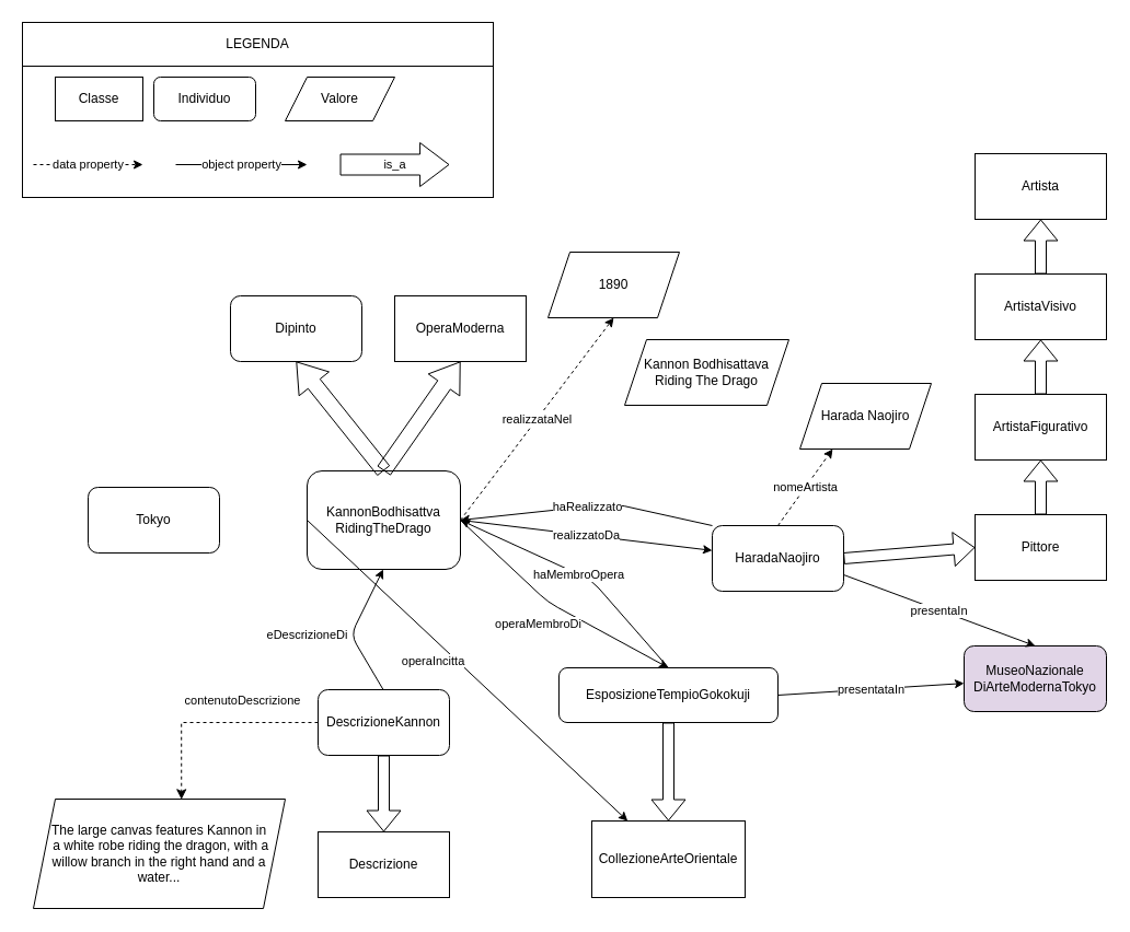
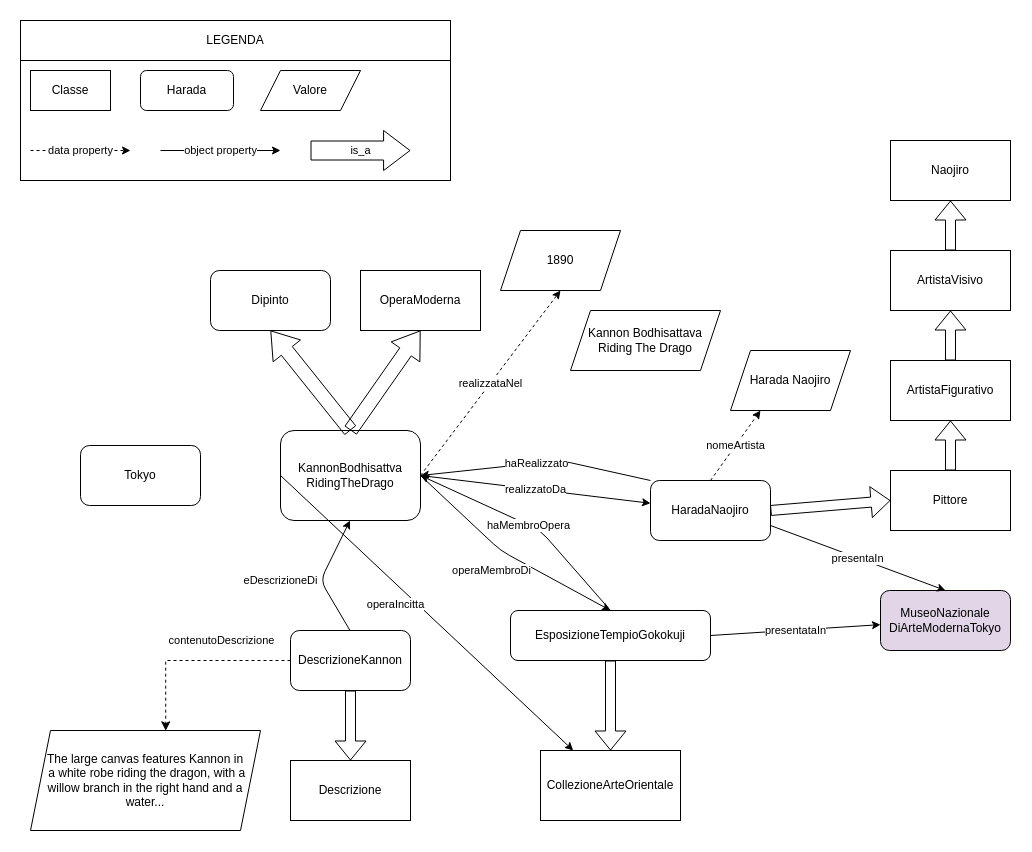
  <mxCell id="0" />
  <mxCell id="1" parent="0" />
  <mxCell id="2" value="eDescrizioneDi" style="endArrow=classic;html=1;exitX=0.5;exitY=1;exitDx=0;exitDy=0;entryX=0.5;entryY=0;entryDx=0;entryDy=0;" parent="1" edge="1"><mxGeometry x="-0.07" y="40" width="50" height="50" relative="1" as="geometry"><mxPoint x="349.5" y="630" as="sourcePoint" /><mxPoint x="349.5" y="520" as="targetPoint" /><Array as="points"><mxPoint x="320" y="580" /></Array><mxPoint x="-4" y="18" as="offset" /></mxGeometry></mxCell>
  <mxCell id="3" value="KannonBodhisattva&lt;br&gt;RidingTheDrago" style="rounded=1;whiteSpace=wrap;html=1;" parent="1" vertex="1"><mxGeometry x="280" y="430" width="140" height="90" as="geometry" /></mxCell>
  <mxCell id="4" value="" style="shape=flexArrow;endArrow=classic;html=1;width=14;endSize=8.2;exitX=0.5;exitY=0;exitDx=0;exitDy=0;entryX=0.5;entryY=1;entryDx=0;entryDy=0;" parent="1" source="3" target="6" edge="1"><mxGeometry width="50" height="50" relative="1" as="geometry"><mxPoint x="340" y="300" as="sourcePoint" /><mxPoint x="360" y="230" as="targetPoint" /><Array as="points" /></mxGeometry></mxCell>
  <mxCell id="5" value="DescrizioneKannon" style="rounded=1;whiteSpace=wrap;html=1;" parent="1" vertex="1"><mxGeometry x="290" y="630" width="120" height="60" as="geometry" /></mxCell>
  <mxCell id="6" value="Dipinto" style="whiteSpace=wrap;html=1;rounded=1;" parent="1" vertex="1"><mxGeometry x="210" y="270" width="120" height="60" as="geometry" /></mxCell>
  <mxCell id="7" value="OperaModerna" style="rounded=0;whiteSpace=wrap;html=1;" parent="1" vertex="1"><mxGeometry x="360" y="270" width="120" height="60" as="geometry" /></mxCell>
  <mxCell id="8" value="" style="shape=flexArrow;endArrow=classic;html=1;width=14;endSize=8.2;exitX=0.5;exitY=0;exitDx=0;exitDy=0;entryX=0.5;entryY=1;entryDx=0;entryDy=0;" parent="1" source="3" target="7" edge="1"><mxGeometry width="50" height="50" relative="1" as="geometry"><mxPoint x="450" y="290" as="sourcePoint" /><mxPoint x="445" y="220" as="targetPoint" /><Array as="points" /></mxGeometry></mxCell>
  <mxCell id="9" value="realizzatoDa" style="endArrow=classic;html=1;exitX=1;exitY=0.5;exitDx=0;exitDy=0;" parent="1" source="3" target="10" edge="1"><mxGeometry width="50" height="50" relative="1" as="geometry"><mxPoint x="510" y="390" as="sourcePoint" /><mxPoint x="580" y="410" as="targetPoint" /></mxGeometry></mxCell>
  <mxCell id="10" value="HaradaNaojiro" style="rounded=1;whiteSpace=wrap;html=1;" parent="1" vertex="1"><mxGeometry x="650" y="480" width="120" height="60" as="geometry" /></mxCell>
  <mxCell id="11" value="1890" style="shape=parallelogram;perimeter=parallelogramPerimeter;whiteSpace=wrap;html=1;fixedSize=1;" parent="1" vertex="1"><mxGeometry x="500" y="230" width="120" height="60" as="geometry" /></mxCell>
  <mxCell id="12" value="realizzataNel" style="endArrow=classic;html=1;entryX=0.5;entryY=1;entryDx=0;entryDy=0;dashed=1;" parent="1" target="11" edge="1"><mxGeometry width="50" height="50" relative="1" as="geometry"><mxPoint x="420" y="475" as="sourcePoint" /><mxPoint x="540" y="260" as="targetPoint" /></mxGeometry></mxCell>
  <mxCell id="13" value="Kannon Bodhisattava Riding The Drago" style="shape=parallelogram;perimeter=parallelogramPerimeter;whiteSpace=wrap;html=1;fixedSize=1;" parent="1" vertex="1"><mxGeometry x="570" y="310" width="150" height="60" as="geometry" /></mxCell>
  <mxCell id="14" value="contenutoDescrizione" style="edgeStyle=orthogonalEdgeStyle;rounded=0;orthogonalLoop=1;jettySize=auto;html=1;entryX=0.588;entryY=0.003;entryDx=0;entryDy=0;endSize=7;dashed=1;entryPerimeter=0;" parent="1" target="25" edge="1"><mxGeometry x="-0.289" y="-20" relative="1" as="geometry"><Array as="points"><mxPoint x="165" y="660" /></Array><mxPoint x="472.5" y="690" as="targetPoint" /><mxPoint x="290" y="660" as="sourcePoint" /><mxPoint as="offset" /></mxGeometry></mxCell>
  <mxCell id="15" value="Descrizione" style="rounded=0;whiteSpace=wrap;html=1;" parent="1" vertex="1"><mxGeometry x="290" y="760" width="120" height="60" as="geometry" /></mxCell>
  <mxCell id="16" value="" style="shape=flexArrow;endArrow=classic;html=1;exitX=0.5;exitY=1;exitDx=0;exitDy=0;entryX=0.5;entryY=0;entryDx=0;entryDy=0;" parent="1" source="5" target="15" edge="1"><mxGeometry width="50" height="50" relative="1" as="geometry"><mxPoint x="480" y="590" as="sourcePoint" /><mxPoint x="530" y="540" as="targetPoint" /></mxGeometry></mxCell>
- <mxCell id="17" value="Artista" style="rounded=0;whiteSpace=wrap;html=1;" parent="1" vertex="1"><mxGeometry x="890" y="140" width="120" height="60" as="geometry" /></mxCell>
+ <mxCell id="17" value="Naojiro" style="rounded=0;whiteSpace=wrap;html=1;" parent="1" vertex="1"><mxGeometry x="890" y="140" width="120" height="60" as="geometry" /></mxCell>
  <mxCell id="18" value="Pittore" style="rounded=0;whiteSpace=wrap;html=1;" parent="1" vertex="1"><mxGeometry x="890" y="470" width="120" height="60" as="geometry" /></mxCell>
  <mxCell id="19" value="ArtistaVisivo" style="rounded=0;whiteSpace=wrap;html=1;" parent="1" vertex="1"><mxGeometry x="890" y="250" width="120" height="60" as="geometry" /></mxCell>
  <mxCell id="20" value="ArtistaFigurativo" style="rounded=0;whiteSpace=wrap;html=1;" parent="1" vertex="1"><mxGeometry x="890" y="360" width="120" height="60" as="geometry" /></mxCell>
  <mxCell id="21" value="" style="shape=flexArrow;endArrow=classic;html=1;exitX=1;exitY=0.5;exitDx=0;exitDy=0;entryX=0;entryY=0.5;entryDx=0;entryDy=0;" parent="1" source="10" target="18" edge="1"><mxGeometry width="50" height="50" relative="1" as="geometry"><mxPoint x="860" y="440" as="sourcePoint" /><mxPoint x="780" y="475" as="targetPoint" /></mxGeometry></mxCell>
  <mxCell id="22" value="" style="shape=flexArrow;endArrow=classic;html=1;exitX=0.5;exitY=0;exitDx=0;exitDy=0;entryX=0.5;entryY=1;entryDx=0;entryDy=0;" parent="1" source="18" target="20" edge="1"><mxGeometry width="50" height="50" relative="1" as="geometry"><mxPoint x="945" y="230" as="sourcePoint" /><mxPoint x="995" y="180" as="targetPoint" /></mxGeometry></mxCell>
  <mxCell id="23" value="" style="shape=flexArrow;endArrow=classic;html=1;exitX=0.5;exitY=0;exitDx=0;exitDy=0;entryX=0.5;entryY=1;entryDx=0;entryDy=0;" parent="1" source="20" target="19" edge="1"><mxGeometry width="50" height="50" relative="1" as="geometry"><mxPoint x="905" y="360" as="sourcePoint" /><mxPoint x="895" y="310" as="targetPoint" /></mxGeometry></mxCell>
  <mxCell id="24" value="" style="shape=flexArrow;endArrow=classic;html=1;exitX=0.5;exitY=0;exitDx=0;exitDy=0;entryX=0.5;entryY=1;entryDx=0;entryDy=0;" parent="1" source="19" target="17" edge="1"><mxGeometry width="50" height="50" relative="1" as="geometry"><mxPoint x="1015" y="480" as="sourcePoint" /><mxPoint x="895" y="200" as="targetPoint" /></mxGeometry></mxCell>
  <mxCell id="25" value="The large canvas features Kannon in&lt;br&gt;&amp;nbsp;a white robe riding the dragon, with a willow branch in the right hand and a water..." style="shape=parallelogram;perimeter=parallelogramPerimeter;whiteSpace=wrap;html=1;fixedSize=1;" parent="1" vertex="1"><mxGeometry x="30" y="730" width="230" height="100" as="geometry" /></mxCell>
  <mxCell id="26" value="LEGENDA" style="rounded=0;whiteSpace=wrap;html=1;" parent="1" vertex="1"><mxGeometry x="20" y="20" width="430" height="40" as="geometry" /></mxCell>
  <mxCell id="27" value="" style="rounded=0;whiteSpace=wrap;html=1;" parent="1" vertex="1"><mxGeometry x="20" y="60" width="430" height="120" as="geometry" /></mxCell>
- <mxCell id="28" value="Classe" style="rounded=0;whiteSpace=wrap;html=1;" parent="1" vertex="1"><mxGeometry x="50" y="70" width="80" height="40" as="geometry" /></mxCell>
- <mxCell id="29" value="Individuo" style="rounded=1;whiteSpace=wrap;html=1;" parent="1" vertex="1"><mxGeometry x="140" y="70" width="93" height="40" as="geometry" /></mxCell>
+ <mxCell id="28" value="Classe" style="rounded=0;whiteSpace=wrap;html=1;" parent="1" vertex="1"><mxGeometry x="30" y="70" width="80" height="40" as="geometry" /></mxCell>
+ <mxCell id="29" value="Harada" style="rounded=1;whiteSpace=wrap;html=1;" parent="1" vertex="1"><mxGeometry x="140" y="70" width="93" height="40" as="geometry" /></mxCell>
  <mxCell id="30" value="Valore" style="shape=parallelogram;perimeter=parallelogramPerimeter;whiteSpace=wrap;html=1;fixedSize=1;" parent="1" vertex="1"><mxGeometry x="260" y="70" width="100" height="40" as="geometry" /></mxCell>
  <mxCell id="31" value="data property" style="endArrow=classic;html=1;dashed=1;" parent="1" edge="1"><mxGeometry width="50" height="50" relative="1" as="geometry"><mxPoint x="30" y="150" as="sourcePoint" /><mxPoint x="130" y="150" as="targetPoint" /></mxGeometry></mxCell>
  <mxCell id="32" value="object property" style="endArrow=classic;html=1;" parent="1" edge="1"><mxGeometry width="50" height="50" relative="1" as="geometry"><mxPoint x="160" y="150" as="sourcePoint" /><mxPoint x="280" y="150" as="targetPoint" /></mxGeometry></mxCell>
  <mxCell id="33" value="is_a" style="shape=flexArrow;endArrow=classic;html=1;width=19;endSize=8.47;" parent="1" edge="1"><mxGeometry width="50" height="50" relative="1" as="geometry"><mxPoint x="310" y="150" as="sourcePoint" /><mxPoint x="410" y="150" as="targetPoint" /></mxGeometry></mxCell>
  <mxCell id="34" value="operaIncitta" style="endArrow=classic;html=1;exitX=0;exitY=0.5;exitDx=0;exitDy=0;" parent="1" source="3" target="36" edge="1"><mxGeometry x="-0.143" y="-15" width="50" height="50" relative="1" as="geometry"><mxPoint x="190" y="365" as="sourcePoint" /><mxPoint x="160" y="315" as="targetPoint" /><mxPoint as="offset" /></mxGeometry></mxCell>
  <mxCell id="35" value="Tokyo" style="rounded=1;whiteSpace=wrap;html=1;" parent="1" vertex="1"><mxGeometry x="80" y="445" width="120" height="60" as="geometry" /></mxCell>
  <mxCell id="36" value="CollezioneArteOrientale" style="rounded=0;whiteSpace=wrap;html=1;" parent="1" vertex="1"><mxGeometry x="540" y="750" width="140" height="70" as="geometry" /></mxCell>
  <mxCell id="37" value="presentataIn" style="endArrow=classic;html=1;exitX=1;exitY=0.5;exitDx=0;exitDy=0;" parent="1" source="40" target="38" edge="1"><mxGeometry width="50" height="50" relative="1" as="geometry"><mxPoint x="720" y="615" as="sourcePoint" /><mxPoint x="720" y="810" as="targetPoint" /></mxGeometry></mxCell>
  <mxCell id="38" value="MuseoNazionale&lt;br&gt;DiArteModernaTokyo" style="rounded=1;whiteSpace=wrap;html=1;fillColor=#e1d5e7;" parent="1" vertex="1"><mxGeometry x="880" y="590" width="130" height="60" as="geometry" /></mxCell>
  <mxCell id="39" value="haMembroOpera" style="endArrow=classic;html=1;entryX=1;entryY=0.5;entryDx=0;entryDy=0;exitX=0.5;exitY=0;exitDx=0;exitDy=0;" parent="1" source="40" target="3" edge="1"><mxGeometry width="50" height="50" relative="1" as="geometry"><mxPoint x="640" y="600" as="sourcePoint" /><mxPoint x="770" y="697.5" as="targetPoint" /><Array as="points"><mxPoint x="540" y="530" /></Array></mxGeometry></mxCell>
  <mxCell id="40" value="EsposizioneTempioGokokuji" style="rounded=1;whiteSpace=wrap;html=1;" parent="1" vertex="1"><mxGeometry x="510" y="610" width="200" height="50" as="geometry" /></mxCell>
  <mxCell id="41" value="operaMembroDi" style="endArrow=classic;html=1;exitX=1;exitY=0.5;exitDx=0;exitDy=0;entryX=0.5;entryY=0;entryDx=0;entryDy=0;" parent="1" source="3" target="40" edge="1"><mxGeometry x="-0.056" y="-22" width="50" height="50" relative="1" as="geometry"><mxPoint x="420" y="475" as="sourcePoint" /><mxPoint x="650" y="610" as="targetPoint" /><Array as="points"><mxPoint x="500" y="550" /></Array><mxPoint as="offset" /></mxGeometry></mxCell>
  <mxCell id="42" value="" style="shape=flexArrow;endArrow=classic;html=1;exitX=0.5;exitY=1;exitDx=0;exitDy=0;entryX=0.5;entryY=0;entryDx=0;entryDy=0;" parent="1" source="40" target="36" edge="1"><mxGeometry width="50" height="50" relative="1" as="geometry"><mxPoint x="740" y="630" as="sourcePoint" /><mxPoint x="790" y="580" as="targetPoint" /></mxGeometry></mxCell>
  <mxCell id="43" value="" style="endArrow=classic;html=1;exitX=1;exitY=0.75;exitDx=0;exitDy=0;entryX=0.5;entryY=0;entryDx=0;entryDy=0;" parent="1" source="10" target="38" edge="1"><mxGeometry width="50" height="50" relative="1" as="geometry"><mxPoint x="760" y="560" as="sourcePoint" /><mxPoint x="810" y="510" as="targetPoint" /></mxGeometry></mxCell>
  <mxCell id="44" value="presentaIn" style="edgeLabel;html=1;align=center;verticalAlign=middle;resizable=0;points=[];" parent="43" vertex="1" connectable="0"><mxGeometry x="-0.014" relative="1" as="geometry"><mxPoint as="offset" /></mxGeometry></mxCell>
  <mxCell id="45" value="haRealizzato" style="endArrow=classic;html=1;exitX=0;exitY=0;exitDx=0;exitDy=0;entryX=1;entryY=0.5;entryDx=0;entryDy=0;" parent="1" source="10" target="3" edge="1"><mxGeometry width="50" height="50" relative="1" as="geometry"><mxPoint x="700" y="310" as="sourcePoint" /><mxPoint x="750" y="260" as="targetPoint" /><Array as="points"><mxPoint x="560" y="460" /></Array></mxGeometry></mxCell>
  <mxCell id="46" value="Harada Naojiro" style="shape=parallelogram;perimeter=parallelogramPerimeter;whiteSpace=wrap;html=1;fixedSize=1;" parent="1" vertex="1"><mxGeometry x="730" y="350" width="120" height="60" as="geometry" /></mxCell>
  <mxCell id="47" value="nomeArtista" style="endArrow=classic;html=1;exitX=0.5;exitY=0;exitDx=0;exitDy=0;dashed=1;entryX=0.25;entryY=1;entryDx=0;entryDy=0;" parent="1" source="10" target="46" edge="1"><mxGeometry width="50" height="50" relative="1" as="geometry"><mxPoint x="670" y="500" as="sourcePoint" /><mxPoint x="720" y="450" as="targetPoint" /></mxGeometry></mxCell>
